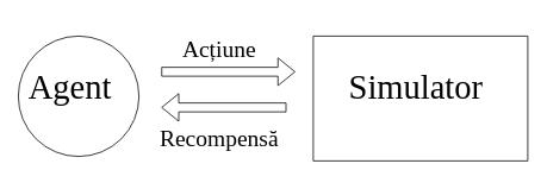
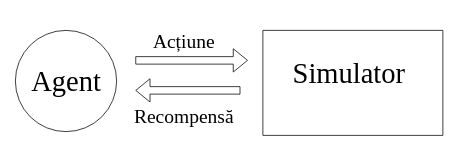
  <mxCell id="0" />
  <mxCell id="1" parent="0" />
  <mxCell id="2" value="" style="swimlane;startSize=0;" vertex="1" parent="1"><mxGeometry x="350" y="40" width="240" height="140" as="geometry" /></mxCell>
  <mxCell id="3" value="Simulator" style="text;html=1;strokeColor=none;fillColor=none;align=center;verticalAlign=middle;whiteSpace=wrap;rounded=0;fontSize=38;fontFamily=Times New Roman;" vertex="1" parent="2"><mxGeometry x="20" y="17.5" width="190" height="80" as="geometry" /></mxCell>
  <mxCell id="4" value="" style="ellipse;whiteSpace=wrap;html=1;aspect=fixed;" vertex="1" parent="1"><mxGeometry x="20" y="40" width="135" height="135" as="geometry" /></mxCell>
  <mxCell id="5" value="" style="shape=flexArrow;endArrow=classic;html=1;" edge="1" parent="1"><mxGeometry width="50" height="50" relative="1" as="geometry"><mxPoint x="180" y="80" as="sourcePoint" /><mxPoint x="330" y="80" as="targetPoint" /></mxGeometry></mxCell>
  <mxCell id="6" value="" style="shape=flexArrow;endArrow=classic;html=1;" edge="1" parent="1"><mxGeometry width="50" height="50" relative="1" as="geometry"><mxPoint x="320" y="120" as="sourcePoint" /><mxPoint x="180" y="120" as="targetPoint" /></mxGeometry></mxCell>
- <mxCell id="7" value="Agent" style="text;html=1;strokeColor=none;fillColor=none;align=center;verticalAlign=middle;whiteSpace=wrap;rounded=0;fontSize=38;fontFamily=Times New Roman;" vertex="1" parent="1"><mxGeometry x="22.5" y="57.5" width="110" height="80" as="geometry" /></mxCell>
+ <mxCell id="7" value="Agent" style="text;html=1;strokeColor=none;fillColor=none;align=center;verticalAlign=middle;whiteSpace=wrap;rounded=0;fontSize=38;fontFamily=Times New Roman;" vertex="1" parent="1"><mxGeometry x="32.5" y="67.5" width="110" height="80" as="geometry" /></mxCell>
  <mxCell id="8" value="Acțiune" style="text;html=1;strokeColor=none;fillColor=none;align=center;verticalAlign=middle;whiteSpace=wrap;rounded=0;fontSize=26;fontFamily=Times New Roman;" vertex="1" parent="1"><mxGeometry x="190" y="20" width="110" height="70" as="geometry" /></mxCell>
  <mxCell id="9" value="Recompensă" style="text;html=1;strokeColor=none;fillColor=none;align=center;verticalAlign=middle;whiteSpace=wrap;rounded=0;fontSize=26;fontFamily=Times New Roman;" vertex="1" parent="1"><mxGeometry x="155" y="120" width="180" height="70" as="geometry" /></mxCell>
